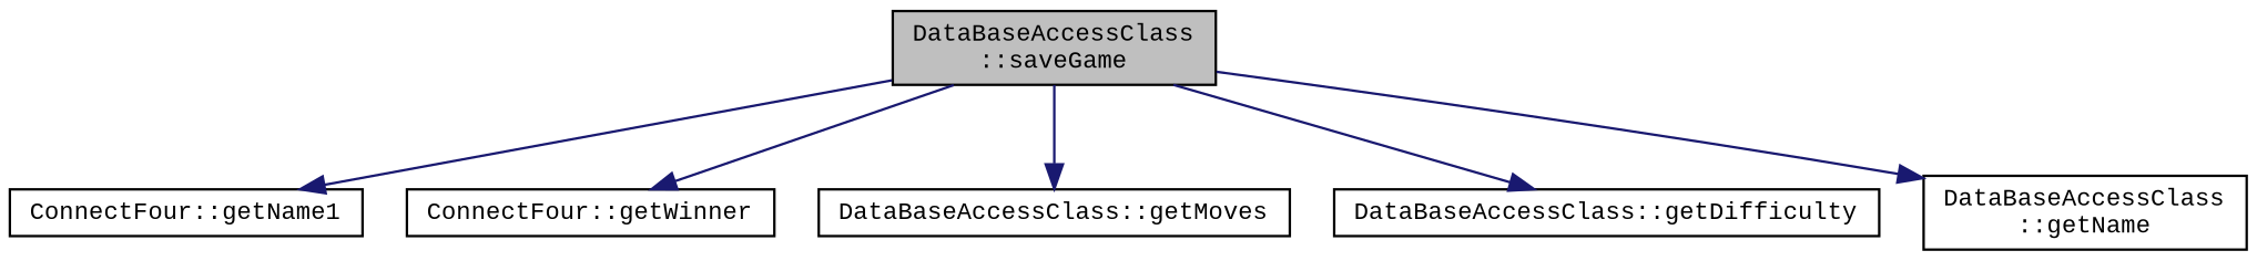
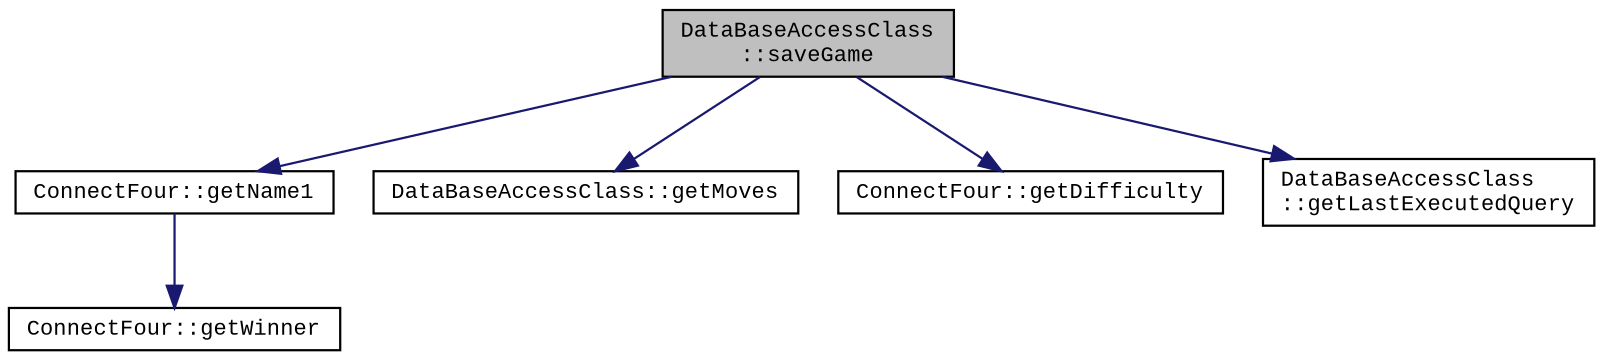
  digraph {
    fontname="Liberation Mono"
    rankdir=TB
    node [color=black fillcolor=white fontname="Liberation Mono" fontsize=10 shape=record style=filled]
    edge [color=midnightblue fontname="Liberation Mono" fontsize=10 labelfontname=Helvetica labelfontsize=10 style=solid]
    n1 [fillcolor=grey75 fontcolor=black height=0.2 label="DataBaseAccessClass\l::saveGame" width=0.4]
    n2 [height=0.2 label="ConnectFour::getName1" width=0.4]
    n3 [height=0.2 label="ConnectFour::getWinner" width=0.4]
    n4 [height=0.2 label="DataBaseAccessClass::getMoves" width=0.4]
-   n5 [height=0.2 label="DataBaseAccessClass::getDifficulty" width=0.4]
-   n6 [height=0.2 label="DataBaseAccessClass\l::getName" width=0.4]
+   n5 [height=0.2 label="ConnectFour::getDifficulty" width=0.4]
+   n6 [height=0.2 label="DataBaseAccessClass\l::getLastExecutedQuery" width=0.4]
    n1 -> n2
-   n1 -> n3
+   n2 -> n3
    n1 -> n4
    n1 -> n5
    n1 -> n6
  }
